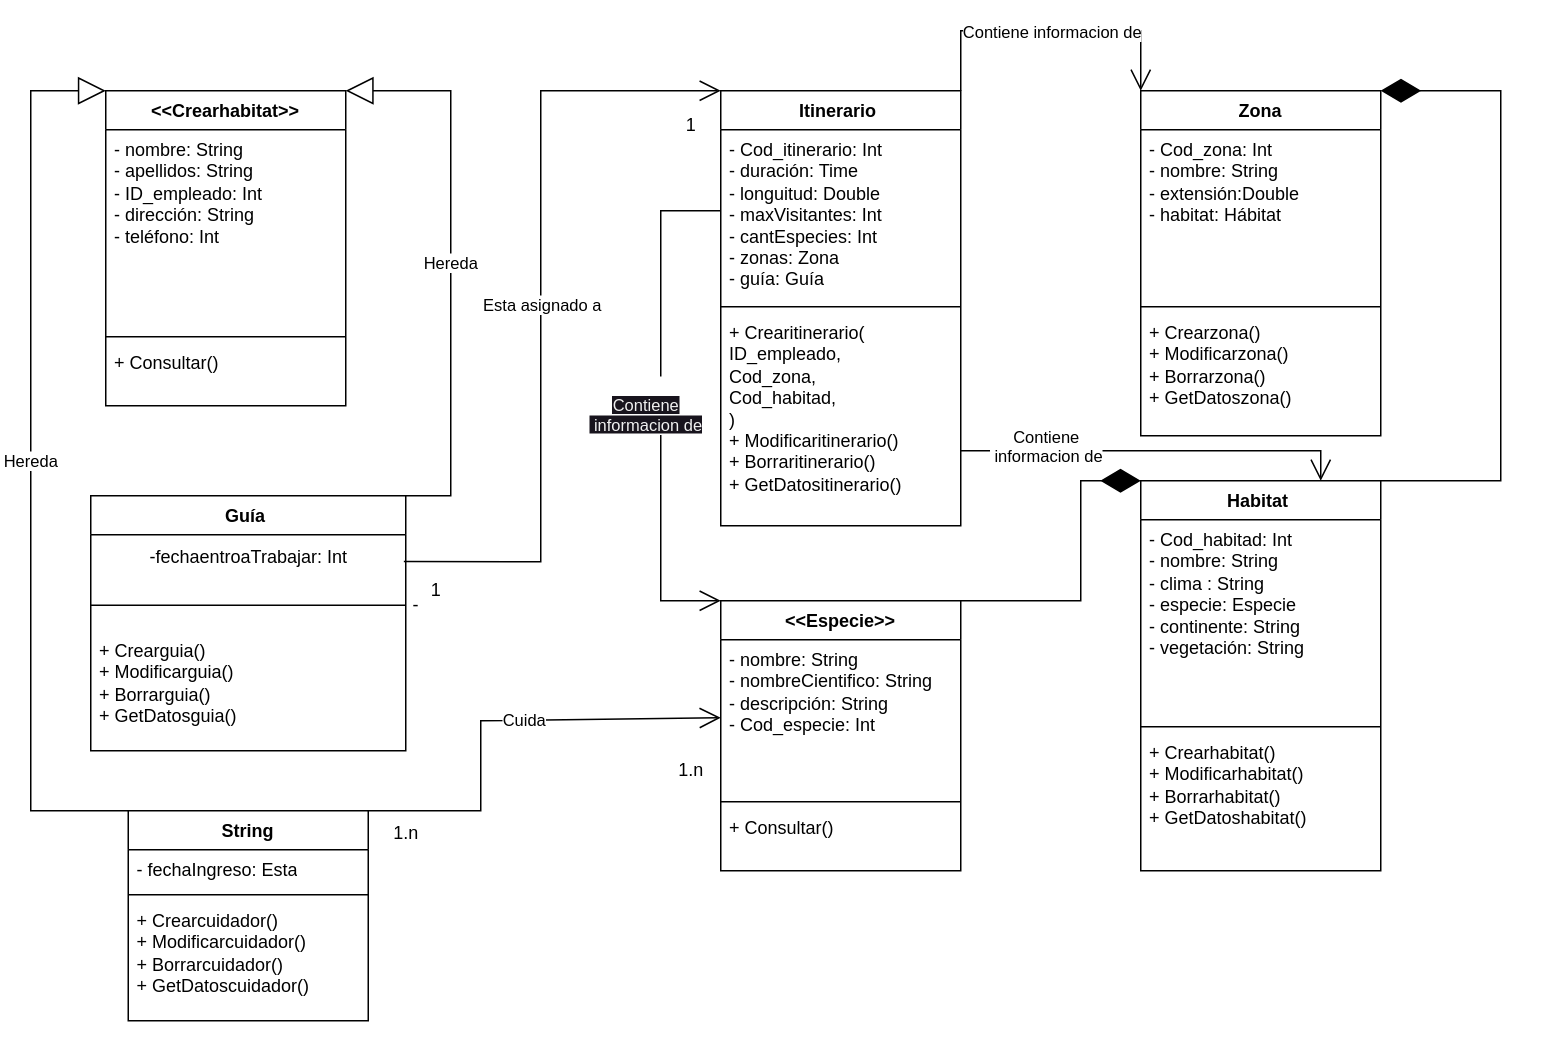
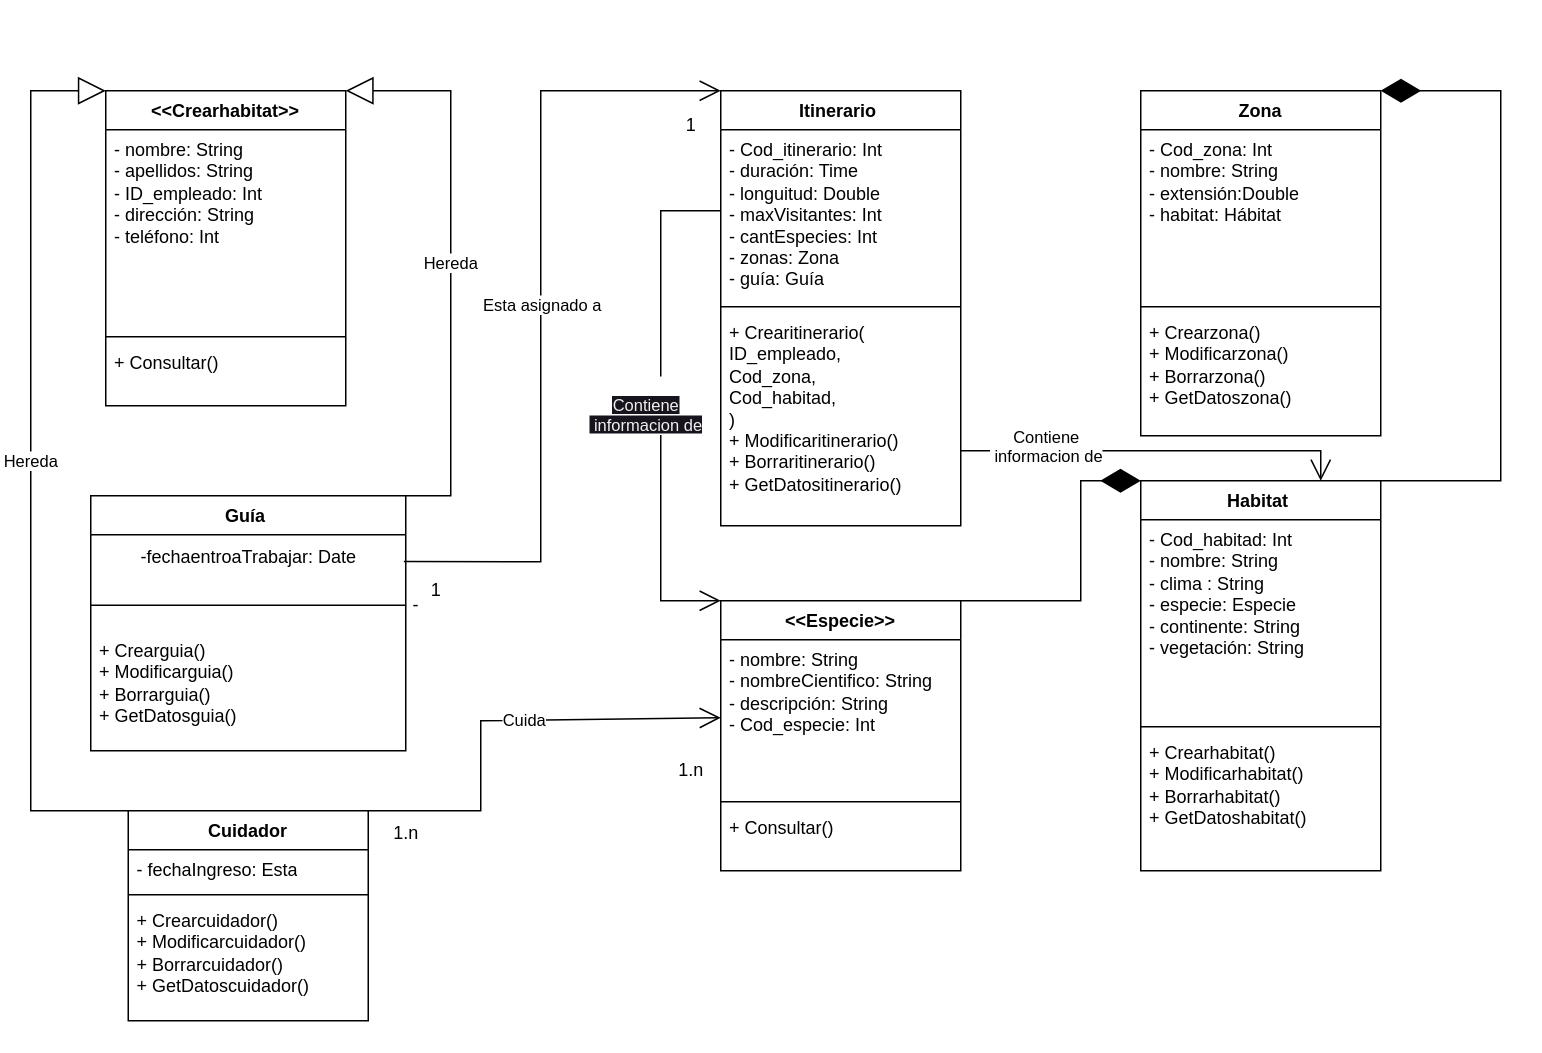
  <mxCell id="0" />
  <mxCell id="1" parent="0" />
  <mxCell id="2" value="&amp;lt;&amp;lt;Crearhabitat&amp;gt;&amp;gt;" style="swimlane;fontStyle=1;align=center;verticalAlign=top;childLayout=stackLayout;horizontal=1;startSize=26;horizontalStack=0;resizeParent=1;resizeParentMax=0;resizeLast=0;collapsible=1;marginBottom=0;whiteSpace=wrap;html=1;" vertex="1" parent="1"><mxGeometry x="70" y="60" width="160" height="210" as="geometry" /></mxCell>
  <mxCell id="3" value="- nombre: String&lt;br&gt;- apellidos: String&lt;br&gt;- ID_empleado: Int&lt;br&gt;- dirección: String&lt;br&gt;- teléfono: Int" style="text;strokeColor=none;fillColor=none;align=left;verticalAlign=top;spacingLeft=4;spacingRight=4;overflow=hidden;rotatable=0;points=[[0,0.5],[1,0.5]];portConstraint=eastwest;whiteSpace=wrap;html=1;" vertex="1" parent="2"><mxGeometry y="26" width="160" height="134" as="geometry" /></mxCell>
  <mxCell id="4" value="" style="line;strokeWidth=1;fillColor=none;align=left;verticalAlign=middle;spacingTop=-1;spacingLeft=3;spacingRight=3;rotatable=0;labelPosition=right;points=[];portConstraint=eastwest;strokeColor=inherit;" vertex="1" parent="2"><mxGeometry y="160" width="160" height="8" as="geometry" /></mxCell>
  <mxCell id="5" value="+ Consultar()" style="text;strokeColor=none;fillColor=none;align=left;verticalAlign=top;spacingLeft=4;spacingRight=4;overflow=hidden;rotatable=0;points=[[0,0.5],[1,0.5]];portConstraint=eastwest;whiteSpace=wrap;html=1;" vertex="1" parent="2"><mxGeometry y="168" width="160" height="42" as="geometry" /></mxCell>
  <mxCell id="6" value="&amp;lt;&amp;lt;Especie&amp;gt;&amp;gt;" style="swimlane;fontStyle=1;align=center;verticalAlign=top;childLayout=stackLayout;horizontal=1;startSize=26;horizontalStack=0;resizeParent=1;resizeParentMax=0;resizeLast=0;collapsible=1;marginBottom=0;whiteSpace=wrap;html=1;" vertex="1" parent="1"><mxGeometry x="480" y="400" width="160" height="180" as="geometry" /></mxCell>
  <mxCell id="7" value="- nombre: String&lt;br&gt;- nombreCientifico: String&lt;br&gt;- descripción: String&lt;br&gt;- Cod_especie: Int" style="text;strokeColor=none;fillColor=none;align=left;verticalAlign=top;spacingLeft=4;spacingRight=4;overflow=hidden;rotatable=0;points=[[0,0.5],[1,0.5]];portConstraint=eastwest;whiteSpace=wrap;html=1;" vertex="1" parent="6"><mxGeometry y="26" width="160" height="104" as="geometry" /></mxCell>
  <mxCell id="8" value="" style="line;strokeWidth=1;fillColor=none;align=left;verticalAlign=middle;spacingTop=-1;spacingLeft=3;spacingRight=3;rotatable=0;labelPosition=right;points=[];portConstraint=eastwest;strokeColor=inherit;" vertex="1" parent="6"><mxGeometry y="130" width="160" height="8" as="geometry" /></mxCell>
  <mxCell id="9" value="+ Consultar()" style="text;strokeColor=none;fillColor=none;align=left;verticalAlign=top;spacingLeft=4;spacingRight=4;overflow=hidden;rotatable=0;points=[[0,0.5],[1,0.5]];portConstraint=eastwest;whiteSpace=wrap;html=1;" vertex="1" parent="6"><mxGeometry y="138" width="160" height="42" as="geometry" /></mxCell>
  <mxCell id="10" value="Guía&amp;nbsp;" style="swimlane;fontStyle=1;align=center;verticalAlign=top;childLayout=stackLayout;horizontal=1;startSize=26;horizontalStack=0;resizeParent=1;resizeParentMax=0;resizeLast=0;collapsible=1;marginBottom=0;whiteSpace=wrap;html=1;" vertex="1" parent="1"><mxGeometry x="60" y="330" width="210" height="170" as="geometry" /></mxCell>
- <mxCell id="11" value="-fechaentroaTrabajar: Int" style="text;html=1;align=center;verticalAlign=middle;resizable=0;points=[];autosize=1;strokeColor=none;fillColor=none;" vertex="1" parent="10"><mxGeometry y="26" width="210" height="30" as="geometry" /></mxCell>
+ <mxCell id="11" value="-fechaentroaTrabajar: Date" style="text;html=1;align=center;verticalAlign=middle;resizable=0;points=[];autosize=1;strokeColor=none;fillColor=none;" vertex="1" parent="10"><mxGeometry y="26" width="210" height="30" as="geometry" /></mxCell>
  <mxCell id="12" value="-" style="line;strokeWidth=1;fillColor=none;align=left;verticalAlign=middle;spacingTop=-1;spacingLeft=3;spacingRight=3;rotatable=0;labelPosition=right;points=[];portConstraint=eastwest;strokeColor=inherit;" vertex="1" parent="10"><mxGeometry y="56" width="210" height="34" as="geometry" /></mxCell>
  <mxCell id="13" value="+ Crearguia()&lt;br&gt;+ Modificarguia()&lt;br&gt;+ Borrarguia()&lt;br&gt;+ GetDatosguia()" style="text;strokeColor=none;fillColor=none;align=left;verticalAlign=top;spacingLeft=4;spacingRight=4;overflow=hidden;rotatable=0;points=[[0,0.5],[1,0.5]];portConstraint=eastwest;whiteSpace=wrap;html=1;" vertex="1" parent="10"><mxGeometry y="90" width="210" height="80" as="geometry" /></mxCell>
- <mxCell id="14" value="String" style="swimlane;fontStyle=1;align=center;verticalAlign=top;childLayout=stackLayout;horizontal=1;startSize=26;horizontalStack=0;resizeParent=1;resizeParentMax=0;resizeLast=0;collapsible=1;marginBottom=0;whiteSpace=wrap;html=1;" vertex="1" parent="1"><mxGeometry x="85" y="540" width="160" height="140" as="geometry" /></mxCell>
+ <mxCell id="14" value="Cuidador" style="swimlane;fontStyle=1;align=center;verticalAlign=top;childLayout=stackLayout;horizontal=1;startSize=26;horizontalStack=0;resizeParent=1;resizeParentMax=0;resizeLast=0;collapsible=1;marginBottom=0;whiteSpace=wrap;html=1;" vertex="1" parent="1"><mxGeometry x="85" y="540" width="160" height="140" as="geometry" /></mxCell>
  <mxCell id="15" value="- fechaIngreso: Esta" style="text;strokeColor=none;fillColor=none;align=left;verticalAlign=top;spacingLeft=4;spacingRight=4;overflow=hidden;rotatable=0;points=[[0,0.5],[1,0.5]];portConstraint=eastwest;whiteSpace=wrap;html=1;" vertex="1" parent="14"><mxGeometry y="26" width="160" height="26" as="geometry" /></mxCell>
  <mxCell id="16" value="" style="line;strokeWidth=1;fillColor=none;align=left;verticalAlign=middle;spacingTop=-1;spacingLeft=3;spacingRight=3;rotatable=0;labelPosition=right;points=[];portConstraint=eastwest;strokeColor=inherit;" vertex="1" parent="14"><mxGeometry y="52" width="160" height="8" as="geometry" /></mxCell>
  <mxCell id="17" value="+ Crearcuidador()&lt;br&gt;+ Modificarcuidador()&lt;br&gt;+ Borrarcuidador()&lt;br&gt;+ GetDatoscuidador()" style="text;strokeColor=none;fillColor=none;align=left;verticalAlign=top;spacingLeft=4;spacingRight=4;overflow=hidden;rotatable=0;points=[[0,0.5],[1,0.5]];portConstraint=eastwest;whiteSpace=wrap;html=1;" vertex="1" parent="14"><mxGeometry y="60" width="160" height="80" as="geometry" /></mxCell>
  <mxCell id="18" value="Hereda" style="endArrow=block;endSize=16;endFill=0;html=1;rounded=0;entryX=1;entryY=0;entryDx=0;entryDy=0;" edge="1" parent="1" target="2"><mxGeometry width="160" relative="1" as="geometry"><mxPoint x="270" y="330" as="sourcePoint" /><mxPoint x="520" y="380" as="targetPoint" /><Array as="points"><mxPoint x="300" y="330" /><mxPoint x="300" y="60" /></Array><mxPoint as="offset" /></mxGeometry></mxCell>
  <mxCell id="19" value="Hereda" style="endArrow=block;endSize=16;endFill=0;html=1;rounded=0;exitX=0;exitY=0;exitDx=0;exitDy=0;entryX=0;entryY=0;entryDx=0;entryDy=0;" edge="1" parent="1" source="14" target="2"><mxGeometry width="160" relative="1" as="geometry"><mxPoint x="360" y="380" as="sourcePoint" /><mxPoint x="520" y="380" as="targetPoint" /><Array as="points"><mxPoint x="20" y="540" /><mxPoint x="20" y="300" /><mxPoint x="20" y="60" /></Array></mxGeometry></mxCell>
  <mxCell id="20" value="Habitat&amp;nbsp;" style="swimlane;fontStyle=1;align=center;verticalAlign=top;childLayout=stackLayout;horizontal=1;startSize=26;horizontalStack=0;resizeParent=1;resizeParentMax=0;resizeLast=0;collapsible=1;marginBottom=0;whiteSpace=wrap;html=1;" vertex="1" parent="1"><mxGeometry x="760" y="320" width="160" height="260" as="geometry" /></mxCell>
  <mxCell id="21" value="- Cod_habitad: Int&lt;br&gt;- nombre: String&lt;br&gt;- clima : String&lt;br&gt;- especie: Especie&lt;br&gt;- continente: String&lt;br&gt;- vegetación: String&amp;nbsp;" style="text;strokeColor=none;fillColor=none;align=left;verticalAlign=top;spacingLeft=4;spacingRight=4;overflow=hidden;rotatable=0;points=[[0,0.5],[1,0.5]];portConstraint=eastwest;whiteSpace=wrap;html=1;" vertex="1" parent="20"><mxGeometry y="26" width="160" height="134" as="geometry" /></mxCell>
  <mxCell id="22" value="" style="line;strokeWidth=1;fillColor=none;align=left;verticalAlign=middle;spacingTop=-1;spacingLeft=3;spacingRight=3;rotatable=0;labelPosition=right;points=[];portConstraint=eastwest;strokeColor=inherit;" vertex="1" parent="20"><mxGeometry y="160" width="160" height="8" as="geometry" /></mxCell>
  <mxCell id="23" value="+ Crearhabitat()&lt;br&gt;+ Modificarhabitat()&lt;br&gt;+ Borrarhabitat()&lt;br&gt;+ GetDatoshabitat()" style="text;strokeColor=none;fillColor=none;align=left;verticalAlign=top;spacingLeft=4;spacingRight=4;overflow=hidden;rotatable=0;points=[[0,0.5],[1,0.5]];portConstraint=eastwest;whiteSpace=wrap;html=1;" vertex="1" parent="20"><mxGeometry y="168" width="160" height="92" as="geometry" /></mxCell>
  <mxCell id="24" value="Zona" style="swimlane;fontStyle=1;align=center;verticalAlign=top;childLayout=stackLayout;horizontal=1;startSize=26;horizontalStack=0;resizeParent=1;resizeParentMax=0;resizeLast=0;collapsible=1;marginBottom=0;whiteSpace=wrap;html=1;" vertex="1" parent="1"><mxGeometry x="760" y="60" width="160" height="230" as="geometry" /></mxCell>
  <mxCell id="25" value="- Cod_zona: Int&lt;br&gt;- nombre: String&lt;br&gt;- extensión:Double&lt;br&gt;- habitat: Hábitat&amp;nbsp;" style="text;strokeColor=none;fillColor=none;align=left;verticalAlign=top;spacingLeft=4;spacingRight=4;overflow=hidden;rotatable=0;points=[[0,0.5],[1,0.5]];portConstraint=eastwest;whiteSpace=wrap;html=1;" vertex="1" parent="24"><mxGeometry y="26" width="160" height="114" as="geometry" /></mxCell>
  <mxCell id="26" value="" style="line;strokeWidth=1;fillColor=none;align=left;verticalAlign=middle;spacingTop=-1;spacingLeft=3;spacingRight=3;rotatable=0;labelPosition=right;points=[];portConstraint=eastwest;strokeColor=inherit;" vertex="1" parent="24"><mxGeometry y="140" width="160" height="8" as="geometry" /></mxCell>
  <mxCell id="27" value="+ Crearzona()&lt;br&gt;+ Modificarzona()&lt;br&gt;+ Borrarzona()&lt;br&gt;+ GetDatoszona()" style="text;strokeColor=none;fillColor=none;align=left;verticalAlign=top;spacingLeft=4;spacingRight=4;overflow=hidden;rotatable=0;points=[[0,0.5],[1,0.5]];portConstraint=eastwest;whiteSpace=wrap;html=1;" vertex="1" parent="24"><mxGeometry y="148" width="160" height="82" as="geometry" /></mxCell>
  <mxCell id="28" value="Itinerario&amp;nbsp;" style="swimlane;fontStyle=1;align=center;verticalAlign=top;childLayout=stackLayout;horizontal=1;startSize=26;horizontalStack=0;resizeParent=1;resizeParentMax=0;resizeLast=0;collapsible=1;marginBottom=0;whiteSpace=wrap;html=1;" vertex="1" parent="1"><mxGeometry x="480" y="60" width="160" height="290" as="geometry" /></mxCell>
  <mxCell id="29" value="- Cod_itinerario: Int&lt;br&gt;- duración: Time&lt;br&gt;- longuitud: Double&lt;br&gt;- maxVisitantes: Int&lt;br&gt;- cantEspecies: Int&lt;br&gt;- zonas: Zona&lt;br&gt;- guía: Guía&amp;nbsp;" style="text;strokeColor=none;fillColor=none;align=left;verticalAlign=top;spacingLeft=4;spacingRight=4;overflow=hidden;rotatable=0;points=[[0,0.5],[1,0.5]];portConstraint=eastwest;whiteSpace=wrap;html=1;" vertex="1" parent="28"><mxGeometry y="26" width="160" height="114" as="geometry" /></mxCell>
  <mxCell id="30" value="" style="line;strokeWidth=1;fillColor=none;align=left;verticalAlign=middle;spacingTop=-1;spacingLeft=3;spacingRight=3;rotatable=0;labelPosition=right;points=[];portConstraint=eastwest;strokeColor=inherit;" vertex="1" parent="28"><mxGeometry y="140" width="160" height="8" as="geometry" /></mxCell>
  <mxCell id="31" value="+ Crearitinerario(&lt;br&gt;ID_empleado,&lt;br&gt;Cod_zona,&lt;br&gt;Cod_habitad,&lt;br&gt;)&lt;br&gt;+ Modificaritinerario()&lt;br&gt;+ Borraritinerario()&lt;br&gt;+ GetDatositinerario()" style="text;strokeColor=none;fillColor=none;align=left;verticalAlign=top;spacingLeft=4;spacingRight=4;overflow=hidden;rotatable=0;points=[[0,0.5],[1,0.5]];portConstraint=eastwest;whiteSpace=wrap;html=1;" vertex="1" parent="28"><mxGeometry y="148" width="160" height="142" as="geometry" /></mxCell>
  <mxCell id="32" value="" style="endArrow=open;endFill=1;endSize=12;html=1;rounded=0;exitX=1;exitY=0;exitDx=0;exitDy=0;entryX=0;entryY=0.5;entryDx=0;entryDy=0;" edge="1" parent="1" source="14" target="7"><mxGeometry width="160" relative="1" as="geometry"><mxPoint x="360" y="380" as="sourcePoint" /><mxPoint x="520" y="380" as="targetPoint" /><Array as="points"><mxPoint x="320" y="540" /><mxPoint x="320" y="480" /></Array></mxGeometry></mxCell>
  <mxCell id="33" value="Cuida" style="edgeLabel;html=1;align=center;verticalAlign=middle;resizable=0;points=[];" vertex="1" connectable="0" parent="32"><mxGeometry x="0.114" relative="1" as="geometry"><mxPoint as="offset" /></mxGeometry></mxCell>
  <mxCell id="34" value="1.n" style="text;html=1;align=center;verticalAlign=middle;resizable=0;points=[];autosize=1;strokeColor=none;fillColor=none;" vertex="1" parent="1"><mxGeometry x="440" y="498" width="40" height="30" as="geometry" /></mxCell>
  <mxCell id="35" value="1.n" style="text;html=1;align=center;verticalAlign=middle;resizable=0;points=[];autosize=1;strokeColor=none;fillColor=none;" vertex="1" parent="1"><mxGeometry x="250" y="540" width="40" height="30" as="geometry" /></mxCell>
  <mxCell id="36" value="" style="endArrow=open;endFill=1;endSize=12;html=1;rounded=0;exitX=0.994;exitY=0.597;exitDx=0;exitDy=0;exitPerimeter=0;entryX=0;entryY=0;entryDx=0;entryDy=0;" edge="1" parent="1" source="11" target="28"><mxGeometry width="160" relative="1" as="geometry"><mxPoint x="380" y="380" as="sourcePoint" /><mxPoint x="430" y="200" as="targetPoint" /><Array as="points"><mxPoint x="360" y="374" /><mxPoint x="360" y="60" /></Array></mxGeometry></mxCell>
  <mxCell id="37" value="Esta asignado a" style="edgeLabel;html=1;align=center;verticalAlign=middle;resizable=0;points=[];" vertex="1" connectable="0" parent="36"><mxGeometry x="0.0" relative="1" as="geometry"><mxPoint as="offset" /></mxGeometry></mxCell>
  <mxCell id="38" value="1" style="text;html=1;align=center;verticalAlign=middle;resizable=0;points=[];autosize=1;strokeColor=none;fillColor=none;" vertex="1" parent="1"><mxGeometry x="275" y="378" width="30" height="30" as="geometry" /></mxCell>
  <mxCell id="39" value="1" style="text;html=1;align=center;verticalAlign=middle;resizable=0;points=[];autosize=1;strokeColor=none;fillColor=none;" vertex="1" parent="1"><mxGeometry x="445" y="68" width="30" height="30" as="geometry" /></mxCell>
  <mxCell id="40" value="" style="endArrow=diamondThin;endFill=1;endSize=24;html=1;rounded=0;exitX=1;exitY=0;exitDx=0;exitDy=0;entryX=0;entryY=0;entryDx=0;entryDy=0;" edge="1" parent="1" source="6" target="20"><mxGeometry width="160" relative="1" as="geometry"><mxPoint x="630" y="380" as="sourcePoint" /><mxPoint x="790" y="380" as="targetPoint" /><Array as="points"><mxPoint x="720" y="400" /><mxPoint x="720" y="320" /></Array></mxGeometry></mxCell>
  <mxCell id="41" value="" style="endArrow=diamondThin;endFill=1;endSize=24;html=1;rounded=0;entryX=1;entryY=0;entryDx=0;entryDy=0;exitX=1;exitY=0;exitDx=0;exitDy=0;" edge="1" parent="1" source="20" target="24"><mxGeometry width="160" relative="1" as="geometry"><mxPoint x="1030" y="120" as="sourcePoint" /><mxPoint x="790" y="380" as="targetPoint" /><Array as="points"><mxPoint x="1000" y="320" /><mxPoint x="1000" y="120" /><mxPoint x="1000" y="60" /></Array></mxGeometry></mxCell>
- <mxCell id="42" value="" style="endArrow=open;endFill=1;endSize=12;html=1;rounded=0;exitX=1;exitY=0;exitDx=0;exitDy=0;entryX=0;entryY=0;entryDx=0;entryDy=0;" edge="1" parent="1" source="28" target="24"><mxGeometry width="160" relative="1" as="geometry"><mxPoint x="630" y="380" as="sourcePoint" /><mxPoint x="790" y="380" as="targetPoint" /><Array as="points"><mxPoint x="640" y="20" /><mxPoint x="760" y="20" /></Array></mxGeometry></mxCell>
- <mxCell id="43" value="Contiene informacion de" style="edgeLabel;html=1;align=center;verticalAlign=middle;resizable=0;points=[];" vertex="1" connectable="0" parent="42"><mxGeometry x="0.249" y="-2" relative="1" as="geometry"><mxPoint x="-25" y="-2" as="offset" /></mxGeometry></mxCell>
  <mxCell id="44" value="&lt;br&gt;&lt;span style=&quot;color: rgb(240, 240, 240); font-family: Helvetica; font-size: 11px; font-style: normal; font-variant-ligatures: normal; font-variant-caps: normal; font-weight: 400; letter-spacing: normal; orphans: 2; text-align: center; text-indent: 0px; text-transform: none; widows: 2; word-spacing: 0px; -webkit-text-stroke-width: 0px; background-color: rgb(24, 20, 29); text-decoration-thickness: initial; text-decoration-style: initial; text-decoration-color: initial; float: none; display: inline !important;&quot;&gt;Contiene&lt;br&gt;&amp;nbsp;informacion de&lt;/span&gt;&lt;br&gt;" style="endArrow=open;endFill=1;endSize=12;html=1;rounded=0;entryX=0;entryY=0;entryDx=0;entryDy=0;" edge="1" parent="1" target="6"><mxGeometry y="-10" width="160" relative="1" as="geometry"><mxPoint x="480" y="140" as="sourcePoint" /><mxPoint x="670" y="240" as="targetPoint" /><Array as="points"><mxPoint x="440" y="140" /><mxPoint x="440" y="270" /><mxPoint x="440" y="400" /></Array><mxPoint as="offset" /></mxGeometry></mxCell>
  <mxCell id="45" value="" style="endArrow=open;endFill=1;endSize=12;html=1;rounded=0;entryX=0.75;entryY=0;entryDx=0;entryDy=0;" edge="1" parent="1" target="20"><mxGeometry width="160" relative="1" as="geometry"><mxPoint x="640" y="300" as="sourcePoint" /><mxPoint x="670" y="320" as="targetPoint" /><Array as="points"><mxPoint x="880" y="300" /></Array></mxGeometry></mxCell>
  <mxCell id="46" value="&lt;br&gt;Contiene&lt;br&gt;&amp;nbsp;informacion de" style="edgeLabel;html=1;align=center;verticalAlign=middle;resizable=0;points=[];" vertex="1" connectable="0" parent="45"><mxGeometry x="-0.571" y="1" relative="1" as="geometry"><mxPoint y="-9" as="offset" /></mxGeometry></mxCell>
